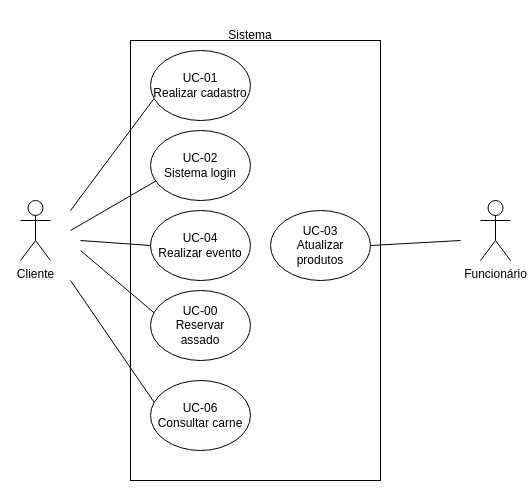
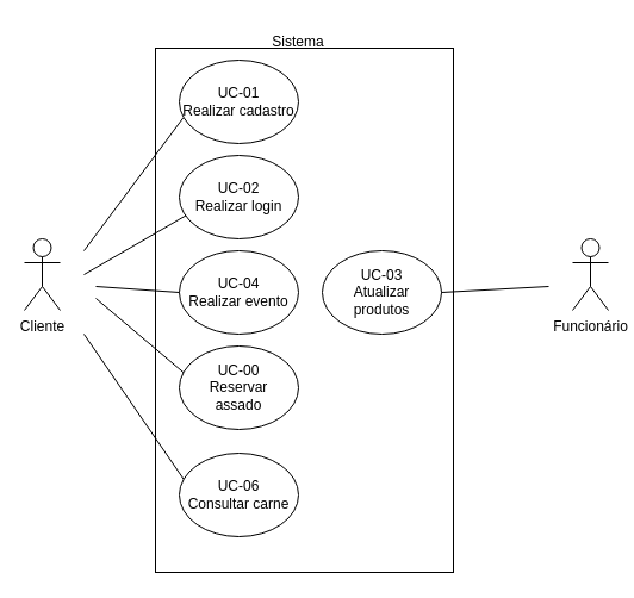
  <mxCell id="0" />
  <mxCell id="1" parent="0" />
  <mxCell id="2" value="" style="rounded=0;whiteSpace=wrap;html=1;movable=0;resizable=0;rotatable=0;deletable=0;editable=0;locked=1;connectable=0;" vertex="1" parent="1"><mxGeometry x="130" y="40" width="250" height="440" as="geometry" /></mxCell>
  <mxCell id="3" value="Cliente" style="shape=umlActor;verticalLabelPosition=bottom;verticalAlign=top;html=1;outlineConnect=0;" vertex="1" parent="1"><mxGeometry x="20" y="200" width="30" height="60" as="geometry" /></mxCell>
  <mxCell id="4" value="Funcionário" style="shape=umlActor;verticalLabelPosition=bottom;verticalAlign=top;html=1;outlineConnect=0;" vertex="1" parent="1"><mxGeometry x="480" y="200" width="30" height="60" as="geometry" /></mxCell>
  <mxCell id="5" value="&lt;div&gt;UC-01&lt;/div&gt;&lt;div&gt;Realizar cadastro&lt;br&gt;&lt;/div&gt;" style="ellipse;whiteSpace=wrap;html=1;" vertex="1" parent="1"><mxGeometry x="150" y="50" width="100" height="70" as="geometry" /></mxCell>
  <mxCell id="6" value="Sistema" style="text;html=1;align=center;verticalAlign=middle;whiteSpace=wrap;rounded=0;" vertex="1" parent="1"><mxGeometry x="220" y="20" width="60" height="30" as="geometry" /></mxCell>
- <mxCell id="7" value="&lt;div&gt;UC-02&lt;/div&gt;&lt;div&gt;Sistema login&lt;/div&gt;" style="ellipse;whiteSpace=wrap;html=1;" vertex="1" parent="1"><mxGeometry x="150" y="130" width="100" height="70" as="geometry" /></mxCell>
+ <mxCell id="7" value="&lt;div&gt;UC-02&lt;/div&gt;&lt;div&gt;Realizar login&lt;/div&gt;" style="ellipse;whiteSpace=wrap;html=1;" vertex="1" parent="1"><mxGeometry x="150" y="130" width="100" height="70" as="geometry" /></mxCell>
  <mxCell id="8" value="&lt;div&gt;UC-03&lt;/div&gt;&lt;div&gt;Atualizar&lt;/div&gt;&lt;div&gt;produtos&lt;br&gt;&lt;/div&gt;" style="ellipse;whiteSpace=wrap;html=1;" vertex="1" parent="1"><mxGeometry x="270" y="210" width="100" height="70" as="geometry" /></mxCell>
  <mxCell id="9" value="&lt;div&gt;UC-00&lt;/div&gt;&lt;div&gt;Reservar&lt;/div&gt;&lt;div&gt;assado&lt;br&gt;&lt;/div&gt;" style="ellipse;whiteSpace=wrap;html=1;" vertex="1" parent="1"><mxGeometry x="150" y="290" width="100" height="70" as="geometry" /></mxCell>
  <mxCell id="10" value="&lt;div&gt;UC-06&lt;/div&gt;&lt;div&gt;Consultar carne&lt;br&gt;&lt;/div&gt;" style="ellipse;whiteSpace=wrap;html=1;" vertex="1" parent="1"><mxGeometry x="150" y="380" width="100" height="70" as="geometry" /></mxCell>
  <mxCell id="11" value="&lt;div&gt;UC-04&lt;/div&gt;&lt;div&gt;Realizar evento&lt;br&gt;&lt;/div&gt;" style="ellipse;whiteSpace=wrap;html=1;" vertex="1" parent="1"><mxGeometry x="150" y="210" width="100" height="70" as="geometry" /></mxCell>
  <mxCell id="12" value="" style="endArrow=none;html=1;rounded=0;entryX=0.032;entryY=0.693;entryDx=0;entryDy=0;entryPerimeter=0;" edge="1" parent="1" target="5"><mxGeometry width="50" height="50" relative="1" as="geometry"><mxPoint x="70" y="210" as="sourcePoint" /><mxPoint x="150" y="110" as="targetPoint" /></mxGeometry></mxCell>
  <mxCell id="13" value="" style="endArrow=none;html=1;rounded=0;entryX=0.056;entryY=0.72;entryDx=0;entryDy=0;entryPerimeter=0;" edge="1" parent="1" target="7"><mxGeometry width="50" height="50" relative="1" as="geometry"><mxPoint x="70" y="230" as="sourcePoint" /><mxPoint x="150" y="180" as="targetPoint" /></mxGeometry></mxCell>
  <mxCell id="14" value="" style="endArrow=none;html=1;rounded=0;entryX=0;entryY=0.5;entryDx=0;entryDy=0;" edge="1" parent="1" target="11"><mxGeometry width="50" height="50" relative="1" as="geometry"><mxPoint x="80" y="240" as="sourcePoint" /><mxPoint x="150" y="220" as="targetPoint" /></mxGeometry></mxCell>
  <mxCell id="15" value="" style="endArrow=none;html=1;rounded=0;entryX=0.035;entryY=0.317;entryDx=0;entryDy=0;entryPerimeter=0;" edge="1" parent="1" target="9"><mxGeometry width="50" height="50" relative="1" as="geometry"><mxPoint x="80" y="250" as="sourcePoint" /><mxPoint x="150" y="300" as="targetPoint" /></mxGeometry></mxCell>
  <mxCell id="16" value="" style="endArrow=none;html=1;rounded=0;entryX=0.035;entryY=0.309;entryDx=0;entryDy=0;entryPerimeter=0;" edge="1" parent="1" target="10"><mxGeometry width="50" height="50" relative="1" as="geometry"><mxPoint x="70" y="280" as="sourcePoint" /><mxPoint x="140" y="390" as="targetPoint" /></mxGeometry></mxCell>
  <mxCell id="17" value="" style="endArrow=none;html=1;rounded=0;exitX=1;exitY=0.5;exitDx=0;exitDy=0;" edge="1" parent="1" source="8"><mxGeometry width="50" height="50" relative="1" as="geometry"><mxPoint x="80" y="220" as="sourcePoint" /><mxPoint x="460" y="240" as="targetPoint" /></mxGeometry></mxCell>
